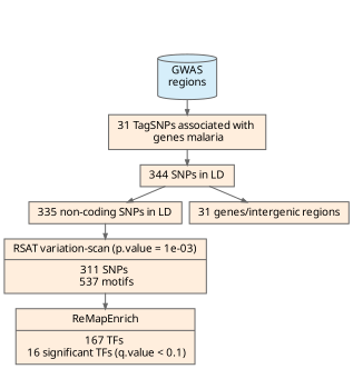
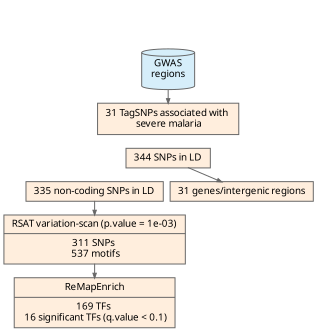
  digraph {
    fontcolor="#0066BB"
    fontname=ArialBlack
    fontsize=14
    label=" "
    labelloc=t
    nodesep=0.1
    ranksep=0.2
    node [color="#666666" fillcolor="#FFEEDD" fontname=ArialMT fontsize=10 shape=record style=filled]
    edge [arrowsize=0.5 color="#666666" fontname=ArialMT fontsize=10 labelfontname=ArialMT labelfontsize=10]
    n1 [fillcolor="#D6EEFA" height=0.2 label="GWAS\nregions" shape=cylinder style="rounded,filled"]
-   n2 [height=0.2 label="{31 TagSNPs associated with \n genes malaria}"]
+   n2 [height=0.2 label="{31 TagSNPs associated with \n severe malaria}"]
    n3 [height=0.2 label="{344 SNPs in LD}"]
    n4 [height=0.2 label="{335 non-coding SNPs in LD}"]
    n5 [height=0.2 label="{31 genes/intergenic regions}"]
    n6 [height=0.2 label="{RSAT variation-scan (p.value = 1e-03) | 311 SNPs \n 537 motifs}"]
-   n7 [height=0.2 label="{ReMapEnrich | 167 TFs \n 16 significant TFs (q.value \< 0.1) }"]
+   n7 [height=0.2 label="{ReMapEnrich | 169 TFs \n 16 significant TFs (q.value \< 0.1) }"]
    n1 -> n2
-   n2 -> n3
-   n3 -> n4
    n3 -> n5
    n4 -> n6
    n6 -> n7
  }
